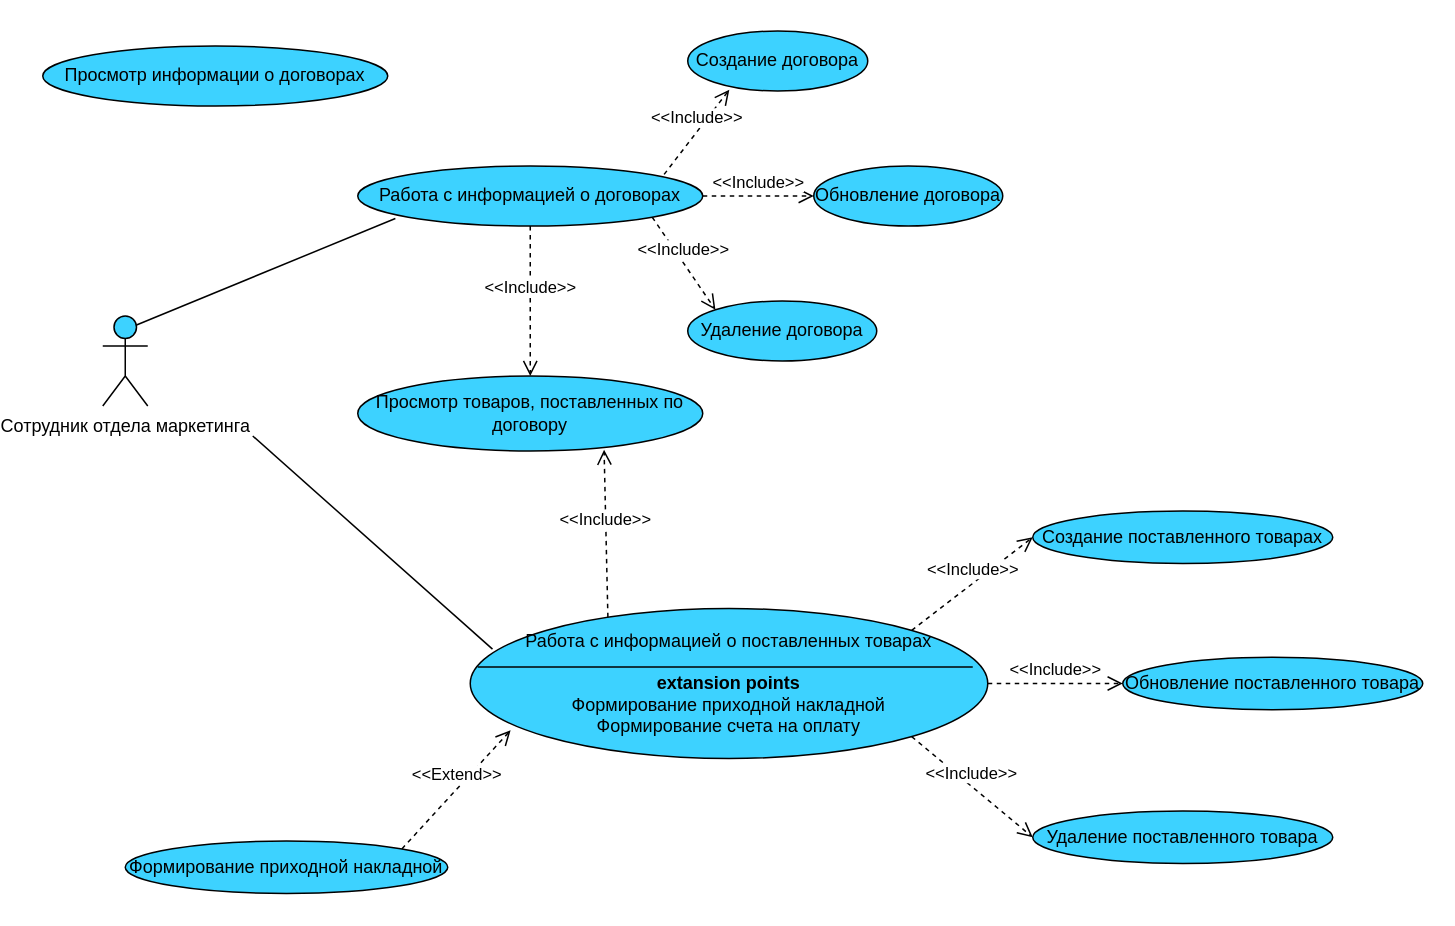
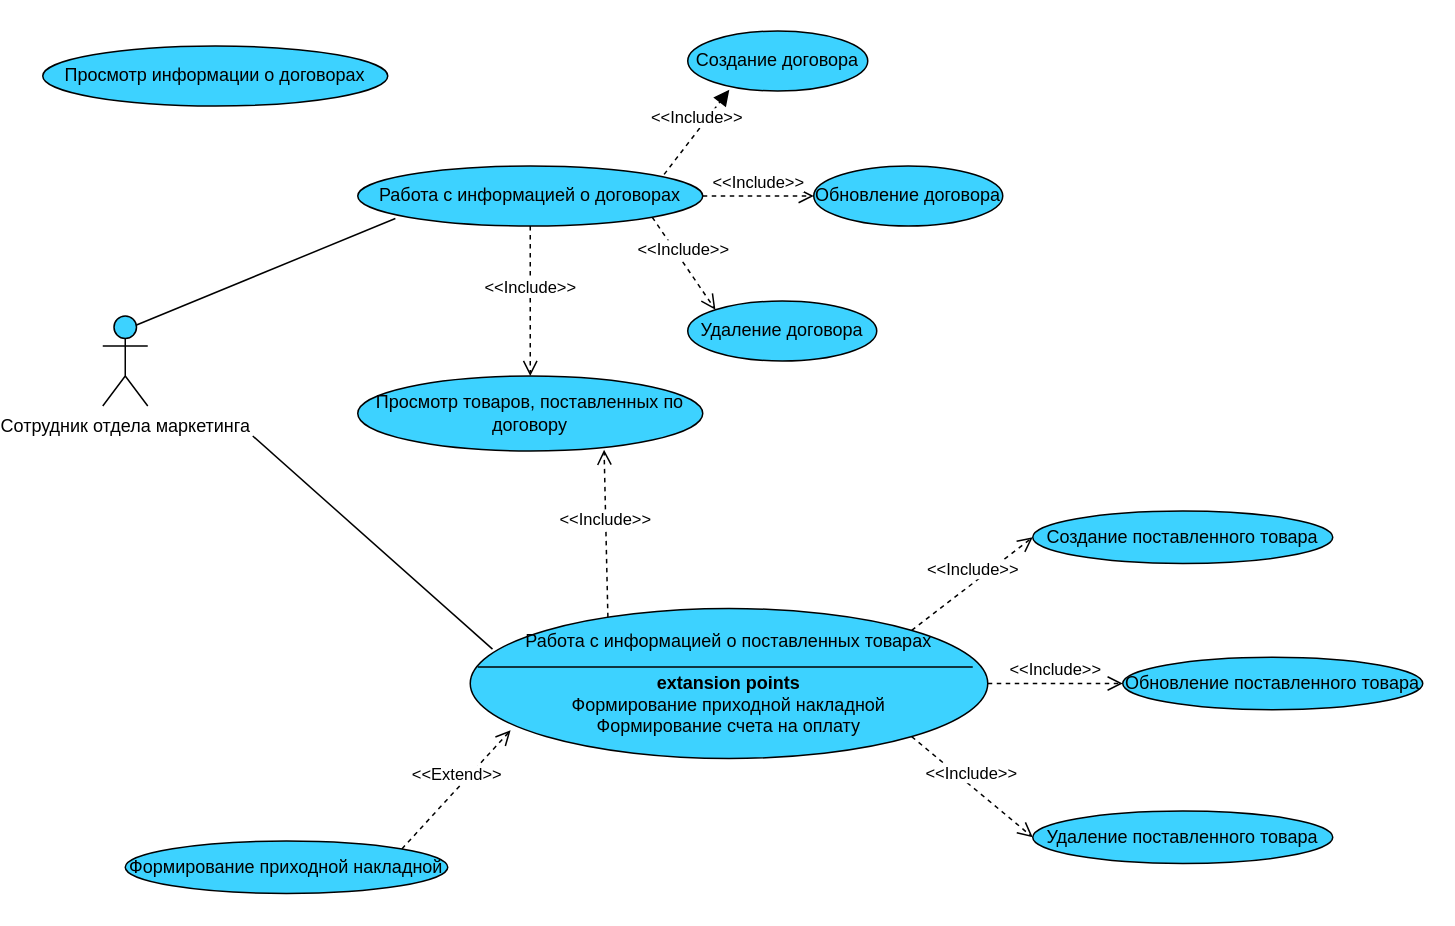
  <mxCell id="0" />
  <mxCell id="1" parent="0" />
  <mxCell id="2" value="Сотрудник отдела маркетинга" style="shape=umlActor;verticalLabelPosition=bottom;verticalAlign=top;html=1;outlineConnect=0;fillColor=#3DD2FF;" parent="1" vertex="1"><mxGeometry x="60" y="210" width="30" height="60" as="geometry" /></mxCell>
  <mxCell id="3" value="Работа с информацией о договорах" style="ellipse;whiteSpace=wrap;html=1;fillColor=#3DD2FF;" parent="1" vertex="1"><mxGeometry x="230" y="110" width="230" height="40" as="geometry" /></mxCell>
  <mxCell id="4" value="" style="endArrow=none;html=1;rounded=0;exitX=0.75;exitY=0.1;exitDx=0;exitDy=0;exitPerimeter=0;entryX=0.109;entryY=0.875;entryDx=0;entryDy=0;entryPerimeter=0;" parent="1" source="2" target="3" edge="1"><mxGeometry width="50" height="50" relative="1" as="geometry"><mxPoint x="410" y="360" as="sourcePoint" /><mxPoint x="460" y="310" as="targetPoint" /></mxGeometry></mxCell>
  <mxCell id="5" value="&amp;lt;&amp;lt;Extend&amp;gt;&amp;gt;" style="html=1;verticalAlign=bottom;endArrow=open;dashed=1;endSize=8;rounded=0;exitX=1;exitY=0;exitDx=0;exitDy=0;entryX=0.078;entryY=0.812;entryDx=0;entryDy=0;entryPerimeter=0;" parent="1" source="22" target="15" edge="1"><mxGeometry relative="1" as="geometry"><mxPoint x="658.852" y="714.247" as="sourcePoint" /><mxPoint x="375" y="660" as="targetPoint" /></mxGeometry></mxCell>
  <mxCell id="6" value="Просмотр информации о договорах" style="ellipse;whiteSpace=wrap;html=1;fillColor=#3DD2FF;" vertex="1" parent="1"><mxGeometry x="20" y="30" width="230" height="40" as="geometry" /></mxCell>
  <mxCell id="7" value="Создание договора" style="ellipse;whiteSpace=wrap;html=1;fillColor=#3DD2FF;" vertex="1" parent="1"><mxGeometry x="450" y="20" width="120" height="40" as="geometry" /></mxCell>
  <mxCell id="8" value="Обновление договора" style="ellipse;whiteSpace=wrap;html=1;fillColor=#3DD2FF;" vertex="1" parent="1"><mxGeometry x="534" y="110" width="126" height="40" as="geometry" /></mxCell>
  <mxCell id="9" value="Удаление договора" style="ellipse;whiteSpace=wrap;html=1;fillColor=#3DD2FF;" vertex="1" parent="1"><mxGeometry x="450" y="200" width="126" height="40" as="geometry" /></mxCell>
- <mxCell id="10" value="&amp;lt;&amp;lt;Include&amp;gt;&amp;gt;" style="html=1;verticalAlign=bottom;endArrow=open;dashed=1;endSize=8;rounded=0;exitX=0.888;exitY=0.14;exitDx=0;exitDy=0;entryX=0.231;entryY=0.978;entryDx=0;entryDy=0;entryPerimeter=0;exitPerimeter=0;" edge="1" parent="1" source="3" target="7"><mxGeometry relative="1" as="geometry"><mxPoint x="273.996" y="125.804" as="sourcePoint" /><mxPoint x="226.004" y="74.196" as="targetPoint" /></mxGeometry></mxCell>
+ <mxCell id="10" value="&amp;lt;&amp;lt;Include&amp;gt;&amp;gt;" style="html=1;verticalAlign=bottom;endArrow=block;dashed=1;endSize=8;rounded=0;exitX=0.888;exitY=0.14;exitDx=0;exitDy=0;entryX=0.231;entryY=0.978;entryDx=0;entryDy=0;entryPerimeter=0;exitPerimeter=0;" edge="1" parent="1" source="3" target="7"><mxGeometry relative="1" as="geometry"><mxPoint x="273.996" y="125.804" as="sourcePoint" /><mxPoint x="226.004" y="74.196" as="targetPoint" /></mxGeometry></mxCell>
  <mxCell id="11" value="&amp;lt;&amp;lt;Include&amp;gt;&amp;gt;" style="html=1;verticalAlign=bottom;endArrow=open;dashed=1;endSize=8;rounded=0;exitX=1;exitY=0.5;exitDx=0;exitDy=0;entryX=0;entryY=0.5;entryDx=0;entryDy=0;" edge="1" parent="1" source="3" target="8"><mxGeometry relative="1" as="geometry"><mxPoint x="444.24" y="125.6" as="sourcePoint" /><mxPoint x="487.72" y="69.12" as="targetPoint" /></mxGeometry></mxCell>
  <mxCell id="12" value="&amp;lt;&amp;lt;Include&amp;gt;&amp;gt;" style="html=1;verticalAlign=bottom;endArrow=open;dashed=1;endSize=8;rounded=0;exitX=1;exitY=1;exitDx=0;exitDy=0;entryX=0;entryY=0;entryDx=0;entryDy=0;" edge="1" parent="1" source="3" target="9"><mxGeometry relative="1" as="geometry"><mxPoint x="470" y="140" as="sourcePoint" /><mxPoint x="544" y="140" as="targetPoint" /></mxGeometry></mxCell>
  <mxCell id="13" value="Просмотр товаров, поставленных по договору" style="ellipse;whiteSpace=wrap;html=1;fillColor=#3DD2FF;" vertex="1" parent="1"><mxGeometry x="230" y="250" width="230" height="50" as="geometry" /></mxCell>
  <mxCell id="14" value="&amp;lt;&amp;lt;Include&amp;gt;&amp;gt;" style="html=1;verticalAlign=bottom;endArrow=open;dashed=1;endSize=8;rounded=0;exitX=0.5;exitY=1;exitDx=0;exitDy=0;entryX=0.5;entryY=0;entryDx=0;entryDy=0;" edge="1" parent="1" source="3" target="13"><mxGeometry relative="1" as="geometry"><mxPoint x="436.004" y="154.196" as="sourcePoint" /><mxPoint x="478.683" y="215.785" as="targetPoint" /></mxGeometry></mxCell>
  <mxCell id="15" value="Работа с информацией о поставленных товарах&lt;br&gt;&lt;br&gt;&lt;b&gt;extansion points&lt;/b&gt;&lt;br&gt;Формирование приходной накладной&lt;br&gt;Формирование счета на оплату" style="ellipse;whiteSpace=wrap;html=1;fillColor=#3DD2FF;" vertex="1" parent="1"><mxGeometry x="305" y="405" width="345" height="100" as="geometry" /></mxCell>
  <mxCell id="16" value="&amp;lt;&amp;lt;Include&amp;gt;&amp;gt;" style="html=1;verticalAlign=bottom;endArrow=open;dashed=1;endSize=8;rounded=0;exitX=0.266;exitY=0.059;exitDx=0;exitDy=0;exitPerimeter=0;entryX=0.714;entryY=0.982;entryDx=0;entryDy=0;entryPerimeter=0;" edge="1" parent="1" source="15" target="13"><mxGeometry relative="1" as="geometry"><mxPoint x="355" y="160" as="sourcePoint" /><mxPoint x="392" y="290" as="targetPoint" /></mxGeometry></mxCell>
  <mxCell id="17" value="" style="endArrow=none;html=1;rounded=0;entryX=0.043;entryY=0.271;entryDx=0;entryDy=0;entryPerimeter=0;" edge="1" parent="1" target="15"><mxGeometry width="50" height="50" relative="1" as="geometry"><mxPoint x="160" y="290" as="sourcePoint" /><mxPoint x="265.07" y="155" as="targetPoint" /></mxGeometry></mxCell>
  <mxCell id="18" value="" style="line;strokeWidth=1;fillColor=none;align=left;verticalAlign=middle;spacingTop=-1;spacingLeft=3;spacingRight=3;rotatable=0;labelPosition=right;points=[];portConstraint=eastwest;strokeColor=inherit;" vertex="1" parent="1"><mxGeometry x="310" y="440" width="330" height="8" as="geometry" /></mxCell>
- <mxCell id="19" value="Создание поставленного товарах" style="ellipse;whiteSpace=wrap;html=1;fillColor=#3DD2FF;" vertex="1" parent="1"><mxGeometry x="680" y="340" width="200" height="35" as="geometry" /></mxCell>
+ <mxCell id="19" value="Создание поставленного товара" style="ellipse;whiteSpace=wrap;html=1;fillColor=#3DD2FF;" vertex="1" parent="1"><mxGeometry x="680" y="340" width="200" height="35" as="geometry" /></mxCell>
  <mxCell id="20" value="Обновление поставленного товара" style="ellipse;whiteSpace=wrap;html=1;fillColor=#3DD2FF;" vertex="1" parent="1"><mxGeometry x="740" y="437.5" width="200" height="35" as="geometry" /></mxCell>
  <mxCell id="21" value="Удаление поставленного товара" style="ellipse;whiteSpace=wrap;html=1;fillColor=#3DD2FF;" vertex="1" parent="1"><mxGeometry x="680" y="540" width="200" height="35" as="geometry" /></mxCell>
  <mxCell id="22" value="Формирование приходной накладной" style="ellipse;whiteSpace=wrap;html=1;fillColor=#3DD2FF;" vertex="1" parent="1"><mxGeometry x="75" y="560" width="215" height="35" as="geometry" /></mxCell>
  <mxCell id="23" value="&amp;lt;&amp;lt;Include&amp;gt;&amp;gt;" style="html=1;verticalAlign=bottom;endArrow=open;dashed=1;endSize=8;rounded=0;entryX=0;entryY=0.5;entryDx=0;entryDy=0;exitX=1;exitY=0;exitDx=0;exitDy=0;" edge="1" parent="1" source="15" target="19"><mxGeometry relative="1" as="geometry"><mxPoint x="406.77" y="420.9" as="sourcePoint" /><mxPoint x="404.22" y="309.1" as="targetPoint" /></mxGeometry></mxCell>
  <mxCell id="24" value="&amp;lt;&amp;lt;Include&amp;gt;&amp;gt;" style="html=1;verticalAlign=bottom;endArrow=open;dashed=1;endSize=8;rounded=0;exitX=1;exitY=0.5;exitDx=0;exitDy=0;entryX=0;entryY=0.5;entryDx=0;entryDy=0;" edge="1" parent="1" source="15" target="20"><mxGeometry relative="1" as="geometry"><mxPoint x="609.936" y="429.779" as="sourcePoint" /><mxPoint x="699.4" y="373.835" as="targetPoint" /></mxGeometry></mxCell>
  <mxCell id="25" value="&amp;lt;&amp;lt;Include&amp;gt;&amp;gt;" style="html=1;verticalAlign=bottom;endArrow=open;dashed=1;endSize=8;rounded=0;exitX=1;exitY=1;exitDx=0;exitDy=0;entryX=0;entryY=0.5;entryDx=0;entryDy=0;" edge="1" parent="1" source="15" target="21"><mxGeometry relative="1" as="geometry"><mxPoint x="660" y="465" as="sourcePoint" /><mxPoint x="750" y="465" as="targetPoint" /></mxGeometry></mxCell>
